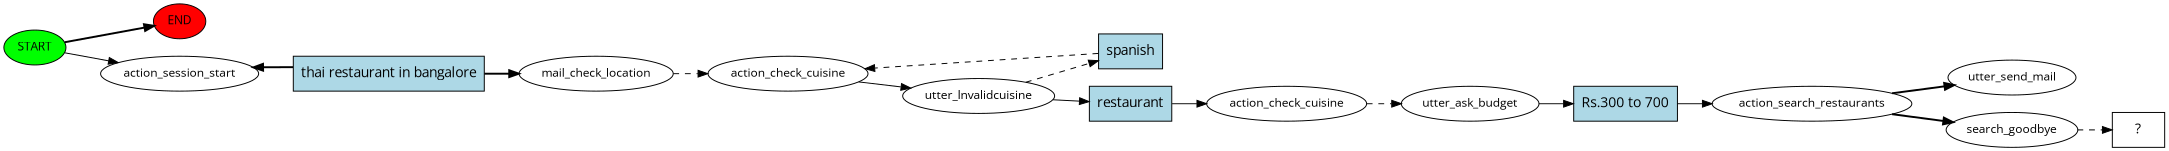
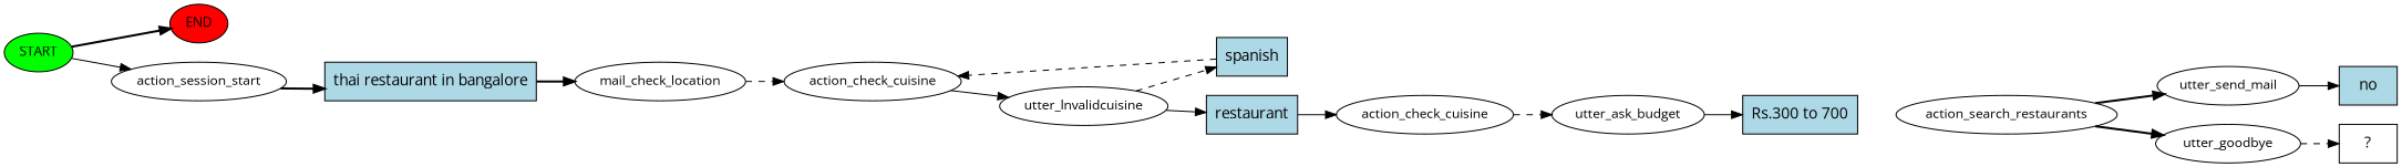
  digraph {
    fontname="Open Sans"
    rankdir=LR
    node [fontname="Open Sans" fontsize=12]
    edge [fontname="Open Sans" style=solid]
    n1 [fillcolor=green label=START style=filled]
    n2 [fillcolor=red label=END style=filled]
    n3 [label=action_session_start]
    n4 [fillcolor=lightblue label="thai restaurant in bangalore" shape=rect style=filled fontsize=""]
    n5 [label=mail_check_location]
    n6 [label=action_check_cuisine]
    n7 [label=utter_Invalidcuisine]
    n8 [fillcolor=lightblue label=spanish shape=rect style=filled fontsize=""]
    n9 [fillcolor=lightblue label=restaurant shape=rect style=filled fontsize=""]
    n10 [label=action_check_cuisine]
    n11 [label=utter_ask_budget]
    n12 [fillcolor=lightblue label="Rs.300 to 700" shape=rect style=filled fontsize=""]
    n13 [label=action_search_restaurants]
    n14 [label=utter_send_mail]
-   n15 [label=search_goodbye]
+   n15 [label=utter_goodbye]
+   n16 [fillcolor=lightblue label=no shape=rect style=filled fontsize=""]
    n17 [label="  ?  " shape=rect fontsize=""]
    n1 -> n2 [style=bold]
    n1 -> n3
-   n4 -> n3 [style=bold]
+   n3 -> n4 [style=bold]
    n4 -> n5 [style=bold]
    n5 -> n6 [style=dashed]
    n6 -> n7
    n7 -> n8 [style=dashed]
    n7 -> n9
    n8 -> n6 [style=dashed]
    n9 -> n10
    n10 -> n11 [style=dashed]
    n11 -> n12
-   n12 -> n13
    n13 -> n14 [style=bold]
    n13 -> n15 [style=bold]
+   n14 -> n16
    n15 -> n17 [style=dashed]
  }
